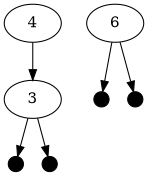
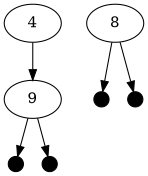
  digraph {
    node [shape=point]
    n1 [label=4 shape=""]
-   n2 [label=3 shape=""]
+   n2 [label=9 shape=""]
    2 [width=0.2]
    3 [width=0.2]
-   n5 [label=6 shape=""]
+   n5 [label=8 shape=""]
    5 [width=0.2]
    6 [width=0.2]
    n1 -> n2
    n2 -> 2
    n2 -> 3
    n5 -> 5
    n5 -> 6
  }
